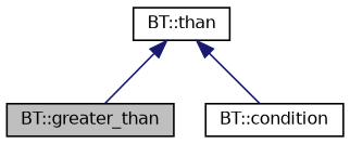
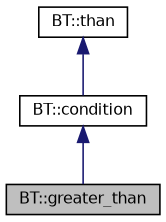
  digraph {
    node [color=black fillcolor=white fontname=Helvetica fontsize=10 shape=record style=filled]
    edge [color=midnightblue dir=back fontname=Helvetica fontsize=10 labelfontname=Helvetica labelfontsize=10 style=solid]
    n1 [fillcolor=grey75 fontcolor=black height=0.2 label="BT::greater_than" width=0.4]
    n2 [height=0.2 label="BT::condition" width=0.4]
    n3 [height=0.2 label="BT::than" width=0.4]
-   n3 -> n1
+   n2 -> n1
    n3 -> n2
  }
